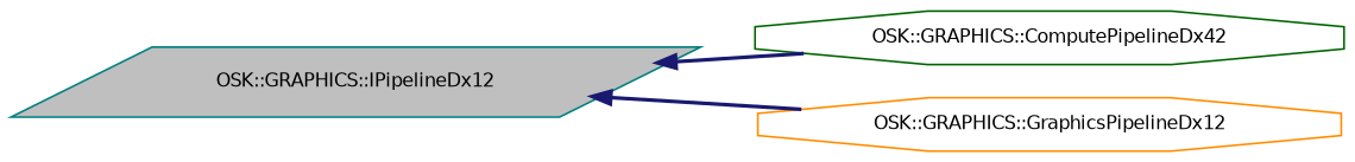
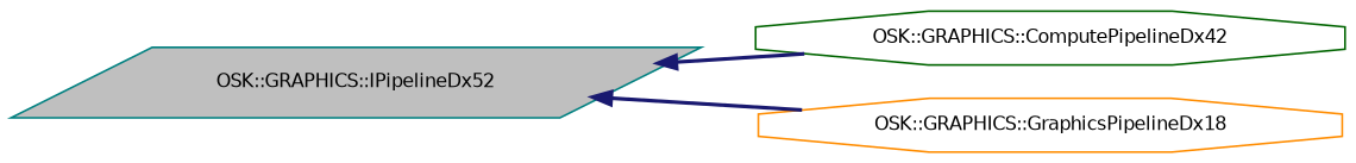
  digraph {
    rankdir=LR
    node [fillcolor=white fontname=Helvetica fontsize=10 shape=octagon style=filled]
    edge [color=midnightblue dir=back fontname=Helvetica fontsize=10 labelfontname=Helvetica labelfontsize=10 style=bold]
-   n1 [color=teal fillcolor=grey75 fontcolor=black height=0.2 label="OSK::GRAPHICS::IPipelineDx12" shape=parallelogram width=0.4]
+   n1 [color=teal fillcolor=grey75 fontcolor=black height=0.2 label="OSK::GRAPHICS::IPipelineDx52" shape=parallelogram width=0.4]
    n2 [color=darkgreen height=0.2 label="OSK::GRAPHICS::ComputePipelineDx42" width=0.4]
-   n3 [color=darkorange height=0.2 label="OSK::GRAPHICS::GraphicsPipelineDx12" width=0.4]
+   n3 [color=darkorange height=0.2 label="OSK::GRAPHICS::GraphicsPipelineDx18" width=0.4]
    n1 -> n2
    n1 -> n3
  }
